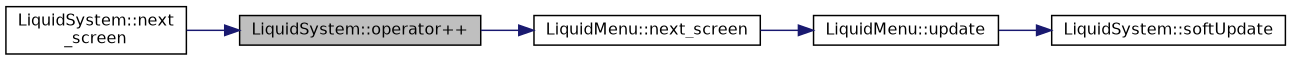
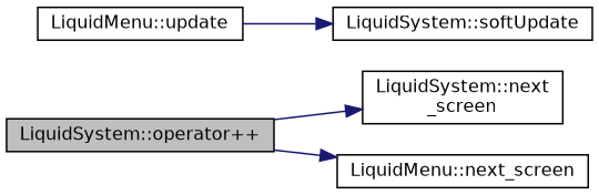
  digraph {
    rankdir=LR
    node [color=black fillcolor=white fontname=Helvetica fontsize=11 shape=record style=filled]
    edge [color=midnightblue fontname=Helvetica fontsize=11 labelfontname=Helvetica labelfontsize=11 style=solid]
    n1 [fillcolor=grey75 fontcolor=black height=0.2 label="LiquidSystem::operator++" width=0.4]
    n2 [height=0.2 label="LiquidSystem::next\l_screen" width=0.4]
    n3 [height=0.2 label="LiquidMenu::next_screen" width=0.4]
    n4 [height=0.2 label="LiquidMenu::update" width=0.4]
    n5 [height=0.2 label="LiquidSystem::softUpdate" width=0.4]
-   n2 -> n1
+   n1 -> n2
    n1 -> n3
-   n3 -> n4
    n4 -> n5
  }
